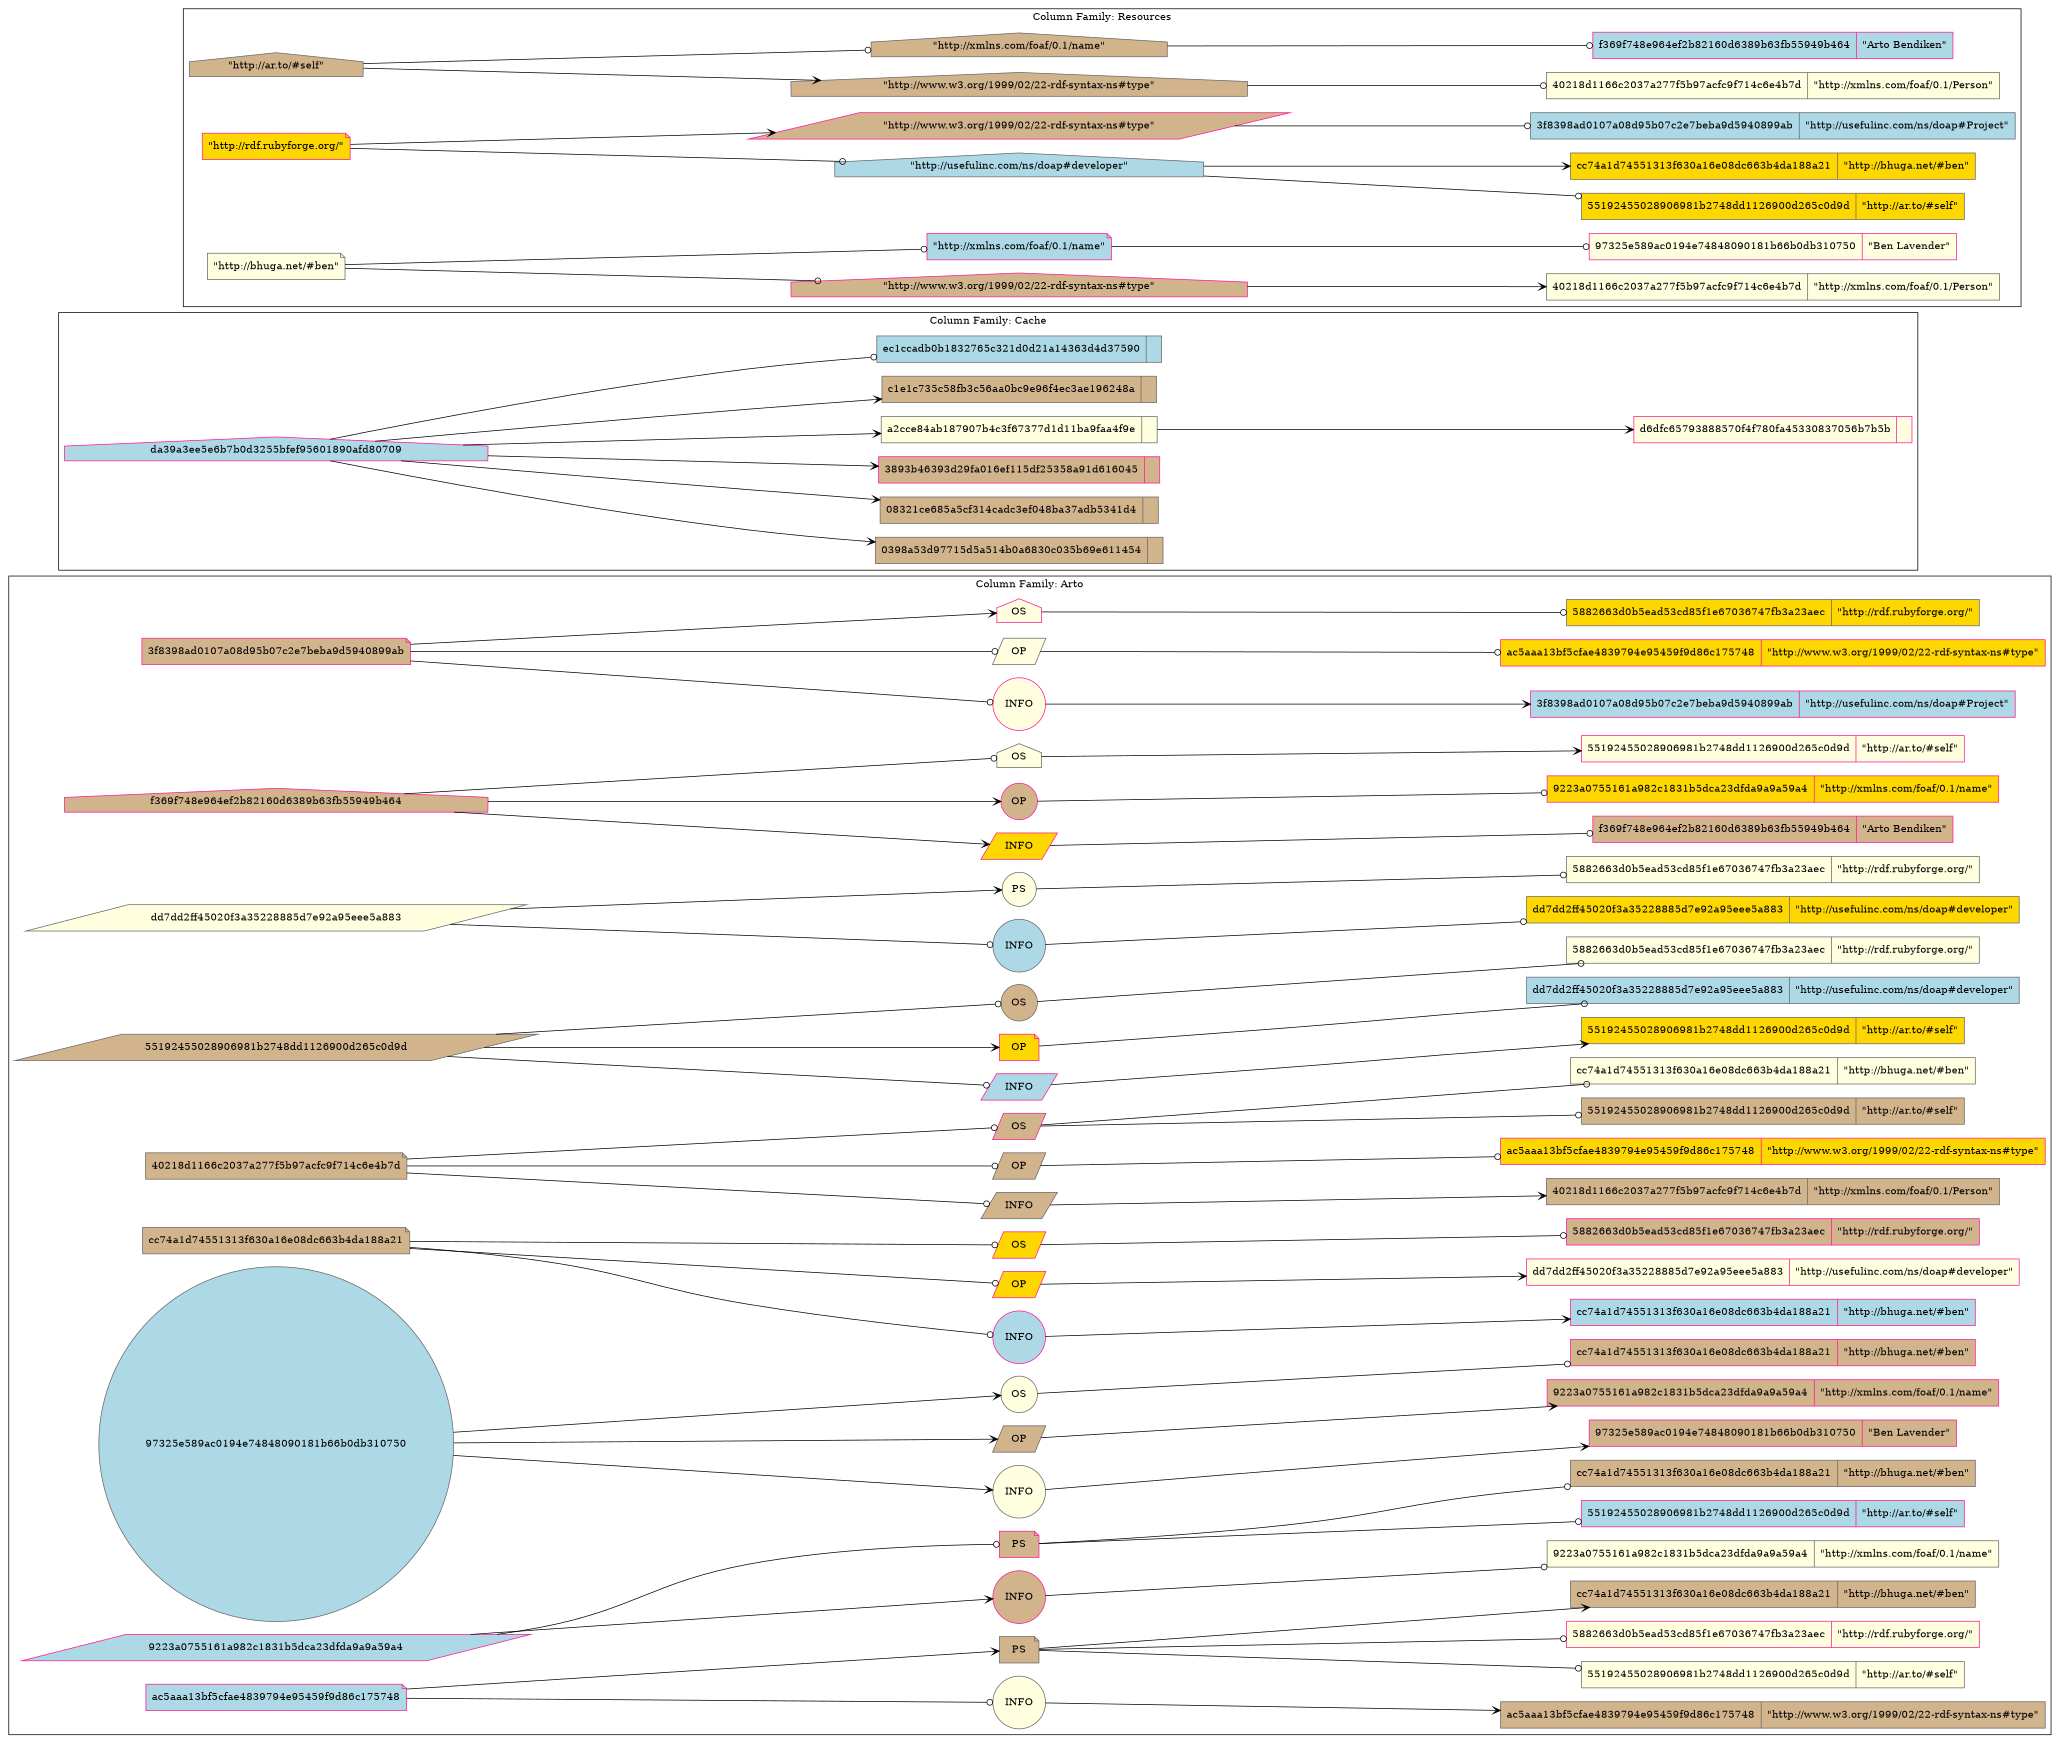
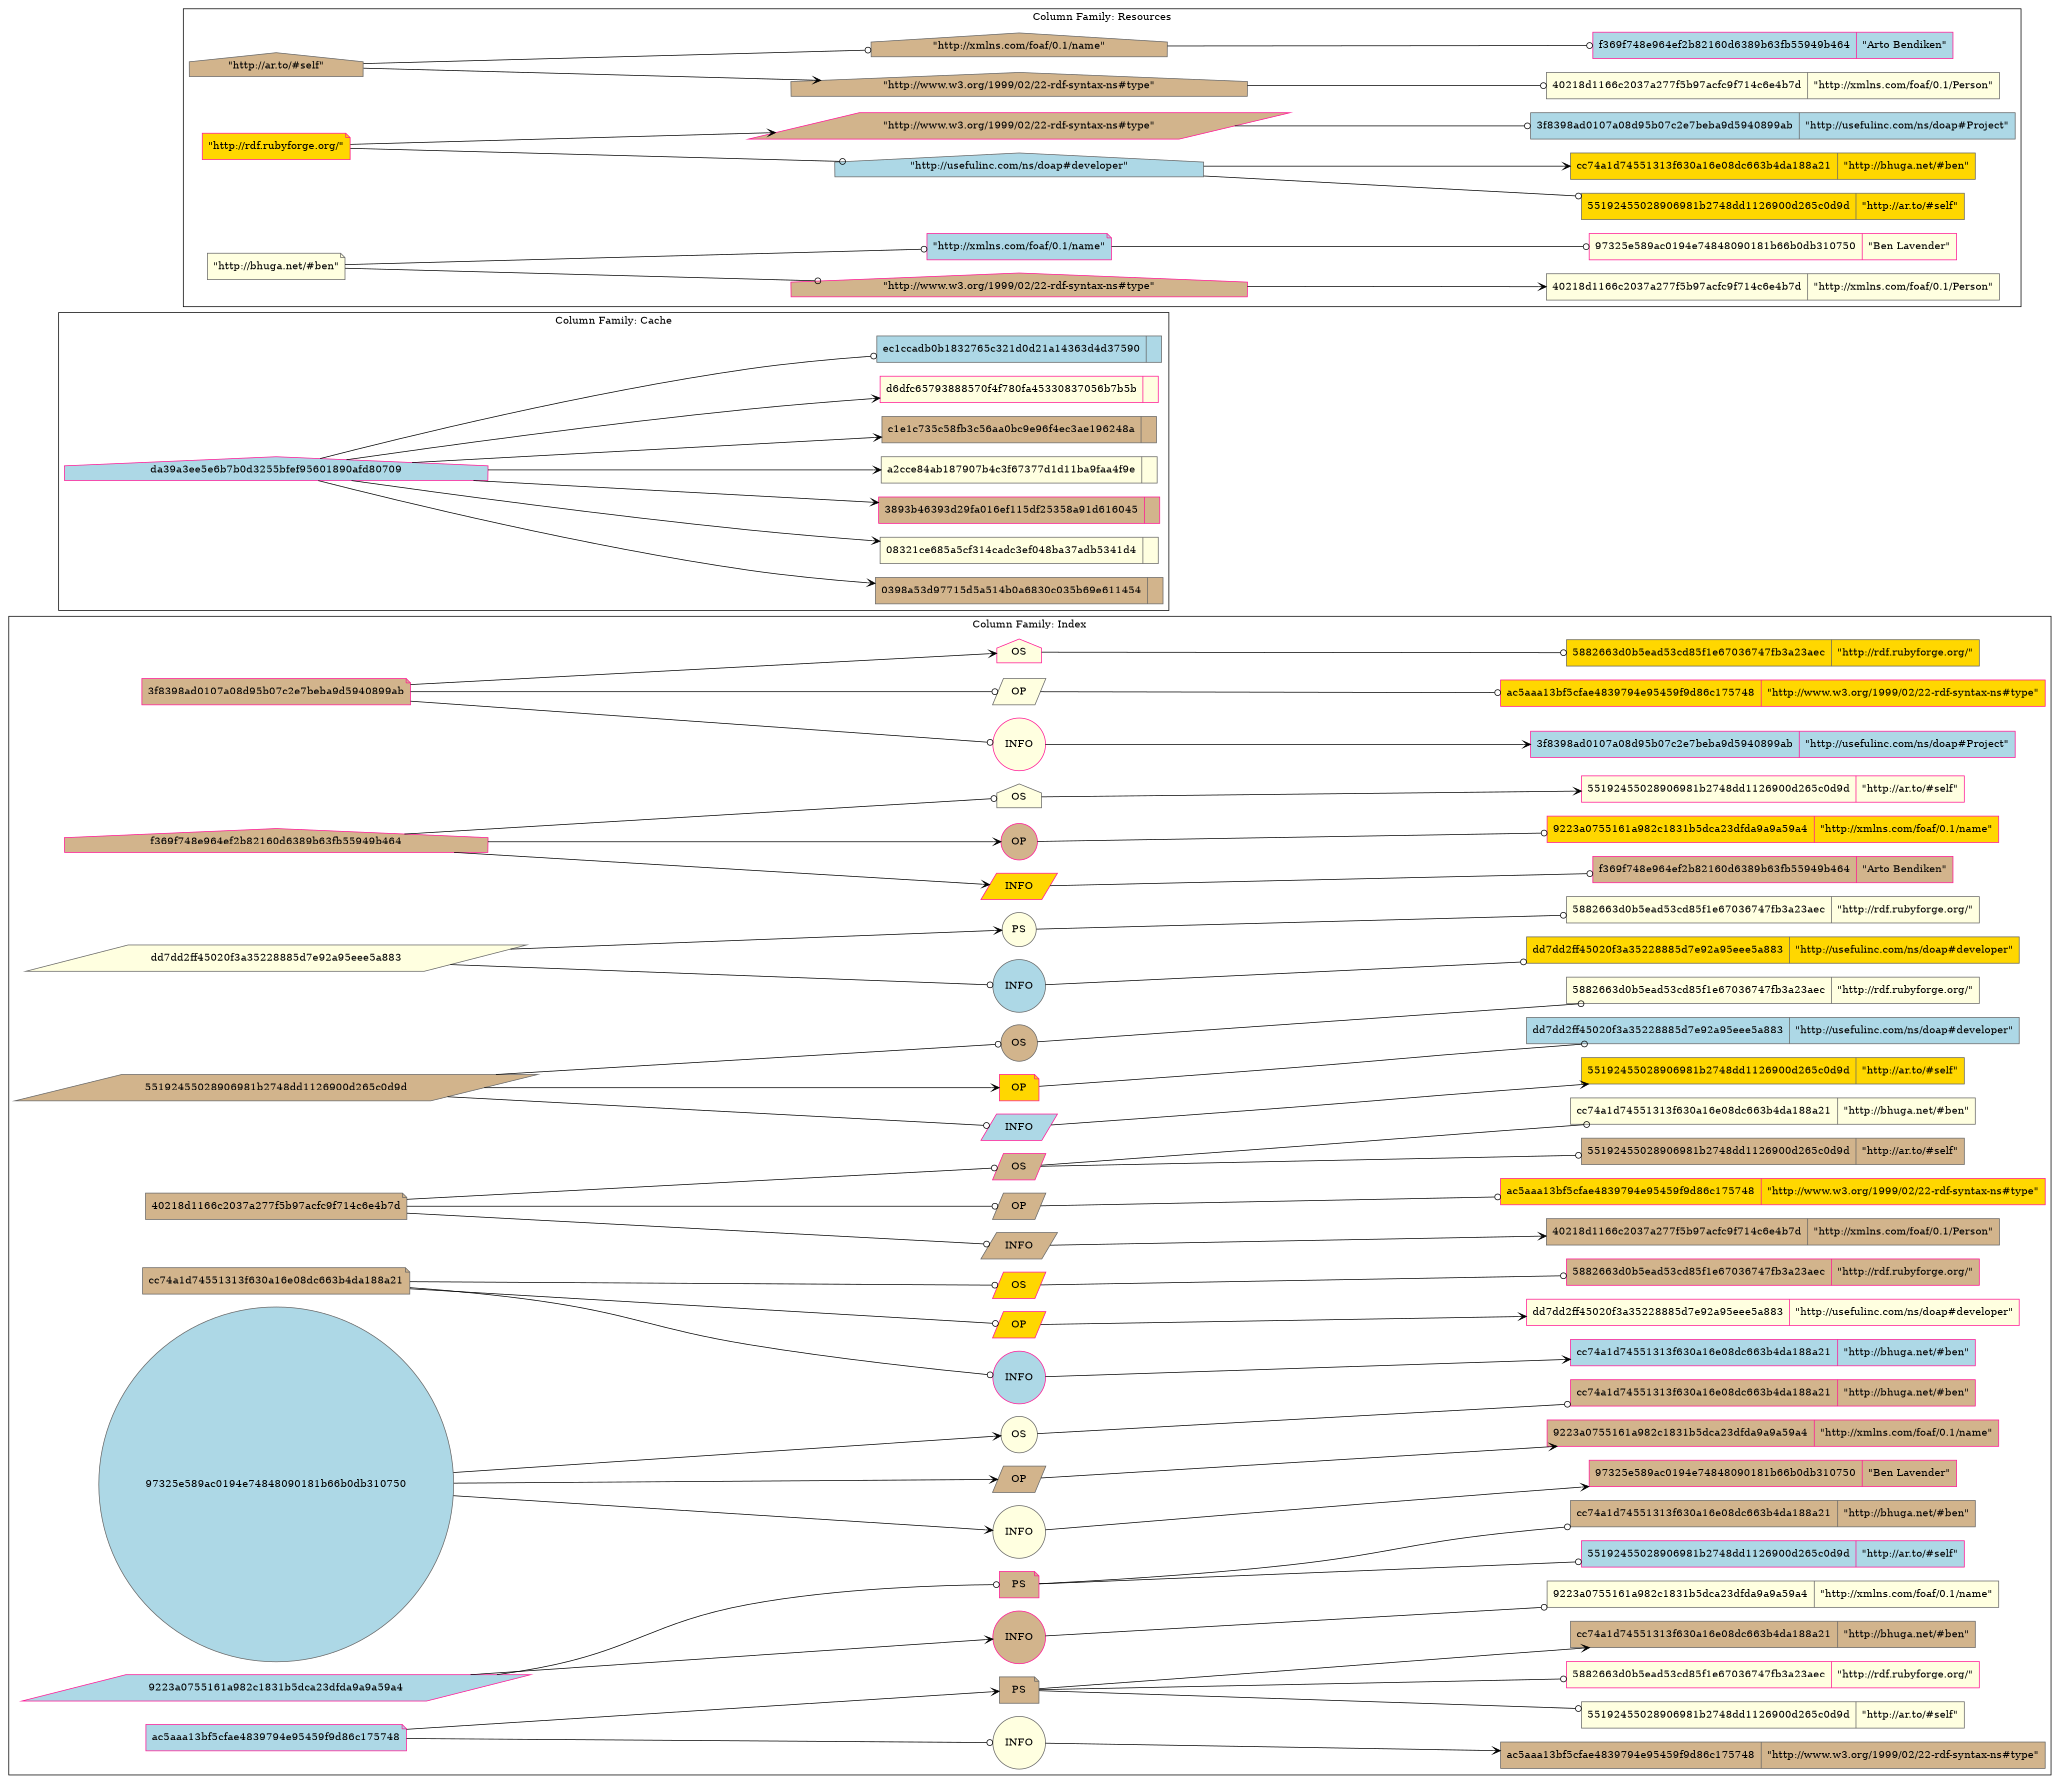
  digraph {
    rankdir=LR
    ranksep=4
    node [color=gray40 fillcolor=tan shape=record style=filled]
    edge [arrowhead=odot]
    n1 [color=deeppink label="3f8398ad0107a08d95b07c2e7beba9d5940899ab" shape=note]
    n2 [color=deeppink fillcolor=lightyellow label=INFO shape=circle]
    n3 [fillcolor=lightyellow label=OP shape=parallelogram]
    n4 [color=deeppink fillcolor=lightyellow label=OS shape=house]
    n5 [color=deeppink fillcolor=lightblue label="{3f8398ad0107a08d95b07c2e7beba9d5940899ab | \"http://usefulinc.com/ns/doap#Project\"}"]
    n6 [color=deeppink fillcolor=gold label="{ac5aaa13bf5cfae4839794e95459f9d86c175748 | \"http://www.w3.org/1999/02/22-rdf-syntax-ns#type\"}"]
    n7 [fillcolor=gold label="{5882663d0b5ead53cd85f1e67036747fb3a23aec | \"http://rdf.rubyforge.org/\"}"]
    n8 [color=deeppink label=f369f748e964ef2b82160d6389b63fb55949b464 shape=house]
    n9 [color=deeppink fillcolor=gold label=INFO shape=parallelogram]
    n10 [color=deeppink label=OP shape=circle]
    n11 [fillcolor=lightyellow label=OS shape=house]
    n12 [color=deeppink label="{f369f748e964ef2b82160d6389b63fb55949b464 | \"Arto Bendiken\"}"]
    n13 [color=deeppink fillcolor=gold label="{9223a0755161a982c1831b5dca23dfda9a9a59a4 | \"http://xmlns.com/foaf/0.1/name\"}"]
    n14 [color=deeppink fillcolor=lightyellow label="{55192455028906981b2748dd1126900d265c0d9d | \"http://ar.to/#self\"}"]
    n15 [fillcolor=lightyellow label=dd7dd2ff45020f3a35228885d7e92a95eee5a883 shape=parallelogram]
    n16 [fillcolor=lightblue label=INFO shape=circle]
    n17 [fillcolor=lightyellow label=PS shape=circle]
    n18 [fillcolor=gold label="{dd7dd2ff45020f3a35228885d7e92a95eee5a883 | \"http://usefulinc.com/ns/doap#developer\"}"]
    n19 [fillcolor=lightyellow label="{5882663d0b5ead53cd85f1e67036747fb3a23aec | \"http://rdf.rubyforge.org/\"}"]
    n20 [label="55192455028906981b2748dd1126900d265c0d9d" shape=parallelogram]
    n21 [color=deeppink fillcolor=lightblue label=INFO shape=parallelogram]
    n22 [color=deeppink fillcolor=gold label=OP shape=note]
    n23 [label=OS shape=circle]
    n24 [fillcolor=gold label="{55192455028906981b2748dd1126900d265c0d9d | \"http://ar.to/#self\"}"]
    n25 [fillcolor=lightblue label="{dd7dd2ff45020f3a35228885d7e92a95eee5a883 | \"http://usefulinc.com/ns/doap#developer\"}"]
    n26 [fillcolor=lightyellow label="{5882663d0b5ead53cd85f1e67036747fb3a23aec | \"http://rdf.rubyforge.org/\"}"]
    n27 [label="40218d1166c2037a277f5b97acfc9f714c6e4b7d" shape=note]
    n28 [label=INFO shape=parallelogram]
    n29 [label=OP shape=parallelogram]
    n30 [color=deeppink label=OS shape=parallelogram]
    n31 [label="{40218d1166c2037a277f5b97acfc9f714c6e4b7d | \"http://xmlns.com/foaf/0.1/Person\"}"]
    n32 [color=deeppink fillcolor=gold label="{ac5aaa13bf5cfae4839794e95459f9d86c175748 | \"http://www.w3.org/1999/02/22-rdf-syntax-ns#type\"}"]
    n33 [label="{55192455028906981b2748dd1126900d265c0d9d | \"http://ar.to/#self\"}"]
    n34 [fillcolor=lightyellow label="{cc74a1d74551313f630a16e08dc663b4da188a21 | \"http://bhuga.net/#ben\"}"]
    n35 [label=cc74a1d74551313f630a16e08dc663b4da188a21 shape=note]
    n36 [color=deeppink fillcolor=lightblue label=INFO shape=circle]
    n37 [color=deeppink fillcolor=gold label=OP shape=parallelogram]
    n38 [color=deeppink fillcolor=gold label=OS shape=parallelogram]
    n39 [color=deeppink fillcolor=lightblue label="{cc74a1d74551313f630a16e08dc663b4da188a21 | \"http://bhuga.net/#ben\"}"]
    n40 [color=deeppink fillcolor=lightyellow label="{dd7dd2ff45020f3a35228885d7e92a95eee5a883 | \"http://usefulinc.com/ns/doap#developer\"}"]
    n41 [color=deeppink label="{5882663d0b5ead53cd85f1e67036747fb3a23aec | \"http://rdf.rubyforge.org/\"}"]
    n42 [fillcolor=lightblue label="97325e589ac0194e74848090181b66b0db310750" shape=circle]
    n43 [fillcolor=lightyellow label=INFO shape=circle]
    n44 [label=OP shape=parallelogram]
    n45 [fillcolor=lightyellow label=OS shape=circle]
    n46 [color=deeppink label="{97325e589ac0194e74848090181b66b0db310750 | \"Ben Lavender\"}"]
    n47 [color=deeppink label="{9223a0755161a982c1831b5dca23dfda9a9a59a4 | \"http://xmlns.com/foaf/0.1/name\"}"]
    n48 [color=deeppink label="{cc74a1d74551313f630a16e08dc663b4da188a21 | \"http://bhuga.net/#ben\"}"]
    n49 [color=deeppink fillcolor=lightblue label="9223a0755161a982c1831b5dca23dfda9a9a59a4" shape=parallelogram]
    n50 [color=deeppink label=INFO shape=circle]
    n51 [color=deeppink label=PS shape=note]
    n52 [fillcolor=lightyellow label="{9223a0755161a982c1831b5dca23dfda9a9a59a4 | \"http://xmlns.com/foaf/0.1/name\"}"]
    n53 [color=deeppink fillcolor=lightblue label="{55192455028906981b2748dd1126900d265c0d9d | \"http://ar.to/#self\"}"]
    n54 [label="{cc74a1d74551313f630a16e08dc663b4da188a21 | \"http://bhuga.net/#ben\"}"]
    n55 [color=deeppink fillcolor=lightblue label=ac5aaa13bf5cfae4839794e95459f9d86c175748 shape=note]
    n56 [fillcolor=lightyellow label=INFO shape=circle]
    n57 [label=PS shape=note]
    n58 [label="{ac5aaa13bf5cfae4839794e95459f9d86c175748 | \"http://www.w3.org/1999/02/22-rdf-syntax-ns#type\"}"]
    n59 [fillcolor=lightyellow label="{55192455028906981b2748dd1126900d265c0d9d | \"http://ar.to/#self\"}"]
    n60 [color=deeppink fillcolor=lightyellow label="{5882663d0b5ead53cd85f1e67036747fb3a23aec | \"http://rdf.rubyforge.org/\"}"]
    n61 [label="{cc74a1d74551313f630a16e08dc663b4da188a21 | \"http://bhuga.net/#ben\"}"]
    n62 [color=deeppink fillcolor=lightblue label=da39a3ee5e6b7b0d3255bfef95601890afd80709 shape=house]
    n63 [label="{0398a53d97715d5a514b0a6830c035b69e611454 | }"]
-   n64 [label="{08321ce685a5cf314cadc3ef048ba37adb5341d4 | }"]
+   n64 [fillcolor=lightyellow label="{08321ce685a5cf314cadc3ef048ba37adb5341d4 | }"]
    n65 [color=deeppink label="{3893b46393d29fa016ef115df25358a91d616045 | }"]
    n66 [fillcolor=lightyellow label="{a2cce84ab187907b4c3f67377d1d11ba9faa4f9e | }"]
    n67 [label="{c1e1c735c58fb3c56aa0bc9e96f4ec3ae196248a | }"]
    n68 [color=deeppink fillcolor=lightyellow label="{d6dfc65793888570f4f780fa45330837056b7b5b | }"]
    n69 [fillcolor=lightblue label="{ec1ccadb0b1832765c321d0d21a14363d4d37590 | }"]
    n70 [label="\"http://ar.to/#self\"" shape=house]
    n71 [label="\"http://www.w3.org/1999/02/22-rdf-syntax-ns#type\"" shape=house]
    n72 [label="\"http://xmlns.com/foaf/0.1/name\"" shape=house]
    n73 [fillcolor=lightyellow label="{40218d1166c2037a277f5b97acfc9f714c6e4b7d | \"http://xmlns.com/foaf/0.1/Person\"}"]
    n74 [color=deeppink fillcolor=lightblue label="{f369f748e964ef2b82160d6389b63fb55949b464 | \"Arto Bendiken\"}"]
    n75 [color=deeppink fillcolor=gold label="\"http://rdf.rubyforge.org/\"" shape=note]
    n76 [fillcolor=lightblue label="\"http://usefulinc.com/ns/doap#developer\"" shape=house]
    n77 [color=deeppink label="\"http://www.w3.org/1999/02/22-rdf-syntax-ns#type\"" shape=parallelogram]
    n78 [fillcolor=gold label="{55192455028906981b2748dd1126900d265c0d9d | \"http://ar.to/#self\"}"]
    n79 [fillcolor=gold label="{cc74a1d74551313f630a16e08dc663b4da188a21 | \"http://bhuga.net/#ben\"}"]
    n80 [fillcolor=lightblue label="{3f8398ad0107a08d95b07c2e7beba9d5940899ab | \"http://usefulinc.com/ns/doap#Project\"}"]
    n81 [fillcolor=lightyellow label="\"http://bhuga.net/#ben\"" shape=note]
    n82 [color=deeppink label="\"http://www.w3.org/1999/02/22-rdf-syntax-ns#type\"" shape=house]
    n83 [color=deeppink fillcolor=lightblue label="\"http://xmlns.com/foaf/0.1/name\"" shape=note]
    n84 [fillcolor=lightyellow label="{40218d1166c2037a277f5b97acfc9f714c6e4b7d | \"http://xmlns.com/foaf/0.1/Person\"}"]
    n85 [color=deeppink fillcolor=lightyellow label="{97325e589ac0194e74848090181b66b0db310750 | \"Ben Lavender\"}"]
    subgraph cluster_1 {
-     label="Column Family: Arto"
+     label="Column Family: Index"
      n1
      n2
      n3
      n4
      n5
      n6
      n7
      n8
      n9
      n10
      n11
      n12
      n13
      n14
      n15
      n16
      n17
      n18
      n19
      n20
      n21
      n22
      n23
      n24
      n25
      n26
      n27
      n28
      n29
      n30
      n31
      n32
      n33
      n34
      n35
      n36
      n37
      n38
      n39
      n40
      n41
      n42
      n43
      n44
      n45
      n46
      n47
      n48
      n49
      n50
      n51
      n52
      n53
      n54
      n55
      n56
      n57
      n58
      n59
      n60
      n61
    }
    subgraph cluster_2 {
      label="Column Family: Cache"
      n62
      n63
      n64
      n65
      n66
      n67
      n68
      n69
    }
    subgraph cluster_3 {
      label="Column Family: Resources"
      n70
      n71
      n72
      n73
      n74
      n75
      n76
      n77
      n78
      n79
      n80
      n81
      n82
      n83
      n84
      n85
    }
    n1 -> n2
    n1 -> n3
    n1 -> n4 [arrowhead=vee]
    n2 -> n5 [arrowhead=vee]
    n3 -> n6
    n4 -> n7
    n8 -> n9 [arrowhead=vee]
    n8 -> n10 [arrowhead=vee]
    n8 -> n11
    n9 -> n12
    n10 -> n13
    n11 -> n14 [arrowhead=vee]
    n15 -> n16
    n15 -> n17 [arrowhead=vee]
    n16 -> n18
    n17 -> n19
    n20 -> n21
    n20 -> n22 [arrowhead=vee]
    n20 -> n23
    n21 -> n24 [arrowhead=vee]
    n22 -> n25
    n23 -> n26
    n27 -> n28
    n27 -> n29
    n27 -> n30
    n28 -> n31 [arrowhead=vee]
    n29 -> n32
    n30 -> n33
    n30 -> n34
    n35 -> n36
    n35 -> n37
    n35 -> n38
    n36 -> n39 [arrowhead=vee]
    n37 -> n40 [arrowhead=vee]
    n38 -> n41
    n42 -> n43 [arrowhead=vee]
    n42 -> n44 [arrowhead=vee]
    n42 -> n45 [arrowhead=vee]
    n43 -> n46 [arrowhead=vee]
    n44 -> n47 [arrowhead=vee]
    n45 -> n48
    n49 -> n50 [arrowhead=vee]
    n49 -> n51
    n50 -> n52
    n51 -> n53
    n51 -> n54
    n55 -> n56
    n55 -> n57 [arrowhead=vee]
    n56 -> n58 [arrowhead=vee]
    n57 -> n59
    n57 -> n60
    n57 -> n61 [arrowhead=vee]
    n62 -> n63 [arrowhead=vee]
    n62 -> n64 [arrowhead=vee]
    n62 -> n65 [arrowhead=vee]
    n62 -> n66 [arrowhead=vee]
    n62 -> n67 [arrowhead=vee]
-   n66 -> n68 [arrowhead=vee]
+   n62 -> n68 [arrowhead=vee]
    n62 -> n69
    n70 -> n71 [arrowhead=vee]
    n70 -> n72
    n71 -> n73
    n72 -> n74
    n75 -> n76
    n75 -> n77 [arrowhead=vee]
    n76 -> n78
    n76 -> n79 [arrowhead=vee]
    n77 -> n80
    n81 -> n82
    n81 -> n83
    n82 -> n84 [arrowhead=vee]
    n83 -> n85
  }
